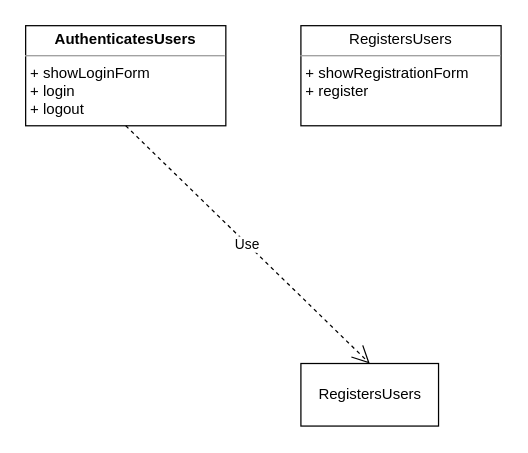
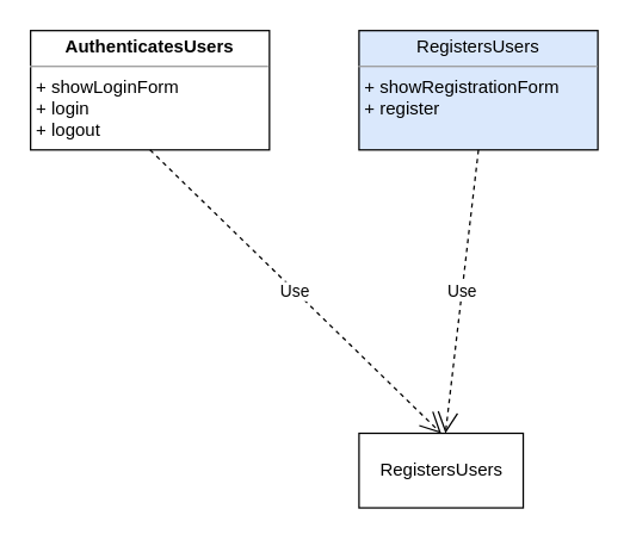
  <mxCell id="0" />
  <mxCell id="1" parent="0" />
  <mxCell id="2" value="&lt;p style=&quot;margin: 0px ; margin-top: 4px ; text-align: center&quot;&gt;&lt;b&gt;AuthenticatesUsers&lt;/b&gt;&lt;/p&gt;&lt;hr size=&quot;1&quot;&gt;&lt;p style=&quot;margin: 0px ; margin-left: 4px&quot;&gt;+ showLoginForm&lt;/p&gt;&lt;p style=&quot;margin: 0px ; margin-left: 4px&quot;&gt;+&amp;nbsp;login&lt;/p&gt;&lt;p style=&quot;margin: 0px ; margin-left: 4px&quot;&gt;+&amp;nbsp;logout&lt;/p&gt;" style="verticalAlign=top;align=left;overflow=fill;fontSize=12;fontFamily=Helvetica;html=1;" vertex="1" parent="1"><mxGeometry x="20" y="20" width="160" height="80" as="geometry" /></mxCell>
  <mxCell id="3" value="RegistersUsers" style="html=1;" vertex="1" parent="1"><mxGeometry x="240" y="290" width="110" height="50" as="geometry" /></mxCell>
  <mxCell id="4" value="Use" style="endArrow=open;endSize=12;dashed=1;html=1;entryX=0.5;entryY=0;entryDx=0;entryDy=0;exitX=0.5;exitY=1;exitDx=0;exitDy=0;" edge="1" parent="1" source="2" target="3"><mxGeometry width="160" relative="1" as="geometry"><mxPoint x="100" y="180" as="sourcePoint" /><mxPoint x="260" y="180" as="targetPoint" /></mxGeometry></mxCell>
- <mxCell id="5" value="&lt;p style=&quot;margin: 0px ; margin-top: 4px ; text-align: center&quot;&gt;RegistersUsers&lt;br&gt;&lt;/p&gt;&lt;hr size=&quot;1&quot;&gt;&lt;p style=&quot;margin: 0px ; margin-left: 4px&quot;&gt;+ showRegistrationForm&lt;/p&gt;&lt;p style=&quot;margin: 0px ; margin-left: 4px&quot;&gt;+&amp;nbsp;register&lt;/p&gt;" style="verticalAlign=top;align=left;overflow=fill;fontSize=12;fontFamily=Helvetica;html=1;" vertex="1" parent="1"><mxGeometry x="240" y="20" width="160" height="80" as="geometry" /></mxCell>
+ <mxCell id="5" value="&lt;p style=&quot;margin: 0px ; margin-top: 4px ; text-align: center&quot;&gt;RegistersUsers&lt;br&gt;&lt;/p&gt;&lt;hr size=&quot;1&quot;&gt;&lt;p style=&quot;margin: 0px ; margin-left: 4px&quot;&gt;+ showRegistrationForm&lt;/p&gt;&lt;p style=&quot;margin: 0px ; margin-left: 4px&quot;&gt;+&amp;nbsp;register&lt;/p&gt;" style="verticalAlign=top;align=left;overflow=fill;fontSize=12;fontFamily=Helvetica;html=1;fillColor=#dae8fc;" vertex="1" parent="1"><mxGeometry x="240" y="20" width="160" height="80" as="geometry" /></mxCell>
+ <mxCell id="6" value="Use" style="endArrow=open;endSize=12;dashed=1;html=1;exitX=0.5;exitY=1;exitDx=0;exitDy=0;" edge="1" parent="1" source="5" target="3"><mxGeometry width="160" relative="1" as="geometry"><mxPoint x="360" y="120" as="sourcePoint" /><mxPoint x="555" y="310" as="targetPoint" /></mxGeometry></mxCell>
